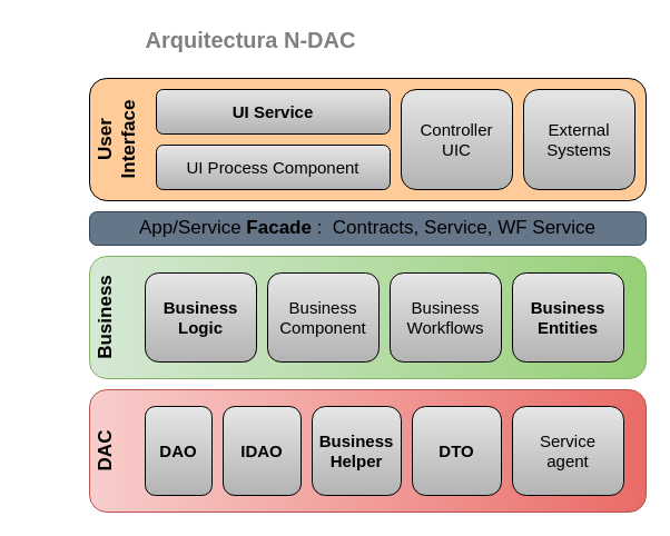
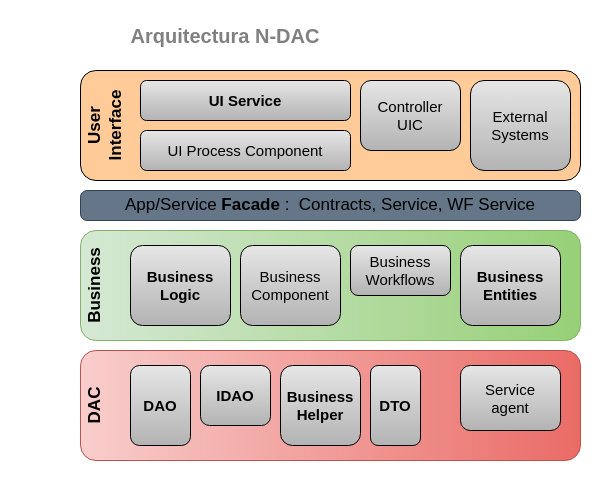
  <mxCell id="0" />
  <mxCell id="1" parent="0" />
  <mxCell id="2" value="Arquitectura N-DAC" style="text;html=1;strokeColor=none;fillColor=none;align=center;verticalAlign=middle;whiteSpace=wrap;rounded=0;fontSize=20;fontColor=#808080;fontStyle=1" parent="1" vertex="1"><mxGeometry x="120" y="20" width="210" height="30" as="geometry" /></mxCell>
  <mxCell id="3" value="" style="rounded=1;whiteSpace=wrap;html=1;fillColor=#FFCC99;glass=0;shadow=0;gradientColor=none;arcSize=14;" parent="1" vertex="1"><mxGeometry x="80" y="70" width="500" height="110" as="geometry" /></mxCell>
  <mxCell id="4" value="UI Service" style="rounded=1;whiteSpace=wrap;html=1;shadow=0;glass=0;sketch=0;fontSize=15;fontColor=#000000;fillColor=#E6E6E6;gradientColor=#B3B3B3;labelBackgroundColor=none;fontStyle=1" parent="1" vertex="1"><mxGeometry x="140" y="80" width="210" height="40" as="geometry" /></mxCell>
  <mxCell id="5" value="UI Process Component" style="rounded=1;whiteSpace=wrap;html=1;shadow=0;glass=0;sketch=0;fontSize=15;fontColor=#000000;fillColor=#E6E6E6;gradientColor=#B3B3B3;labelBackgroundColor=none;fontStyle=0" parent="1" vertex="1"><mxGeometry x="140" y="130" width="210" height="40" as="geometry" /></mxCell>
- <mxCell id="6" value="Controller&lt;br&gt;UIC" style="rounded=1;whiteSpace=wrap;html=1;shadow=0;glass=0;sketch=0;fontSize=15;fontColor=#000000;fillColor=#E6E6E6;gradientColor=#B3B3B3;labelBackgroundColor=none;fontStyle=0" parent="1" vertex="1"><mxGeometry x="360" y="80" width="100" height="90" as="geometry" /></mxCell>
+ <mxCell id="6" value="Controller&lt;br&gt;UIC" style="rounded=1;whiteSpace=wrap;html=1;shadow=0;glass=0;sketch=0;fontSize=15;fontColor=#000000;fillColor=#E6E6E6;gradientColor=#B3B3B3;labelBackgroundColor=none;fontStyle=0" parent="1" vertex="1"><mxGeometry x="360" y="80" width="100" height="70" as="geometry" /></mxCell>
  <mxCell id="7" value="External&lt;br&gt;Systems" style="rounded=1;whiteSpace=wrap;html=1;shadow=0;glass=0;sketch=0;fontSize=15;fontColor=#000000;fillColor=#E6E6E6;gradientColor=#B3B3B3;labelBackgroundColor=none;fontStyle=0" parent="1" vertex="1"><mxGeometry x="470" y="80" width="100" height="90" as="geometry" /></mxCell>
  <mxCell id="8" value="User &lt;br style=&quot;font-size: 17px;&quot;&gt;Interface" style="text;html=1;strokeColor=none;fillColor=none;align=center;verticalAlign=middle;whiteSpace=wrap;rounded=0;fontSize=17;fontColor=#000000;fontStyle=1;rotation=-90;" parent="1" vertex="1"><mxGeometry x="30" y="110" width="150" height="30" as="geometry" /></mxCell>
  <mxCell id="9" value="App/Service &lt;b style=&quot;font-size: 17px;&quot;&gt;Facade&lt;/b&gt;&amp;nbsp;:&amp;nbsp; Contracts, Service, WF Service" style="rounded=1;whiteSpace=wrap;html=1;fillColor=#647687;glass=0;shadow=0;arcSize=22;fontColor=#000000;strokeColor=#314354;fontSize=17;" parent="1" vertex="1"><mxGeometry x="80" y="190" width="500" height="30" as="geometry" /></mxCell>
  <mxCell id="10" value="" style="rounded=1;whiteSpace=wrap;html=1;fillColor=#d5e8d4;glass=0;shadow=0;arcSize=14;strokeColor=#82b366;gradientColor=#97d077;gradientDirection=east;" parent="1" vertex="1"><mxGeometry x="80" y="230" width="500" height="110" as="geometry" /></mxCell>
  <mxCell id="11" value="Business&lt;br&gt;Entities" style="rounded=1;whiteSpace=wrap;html=1;shadow=0;glass=0;sketch=0;fontSize=15;fontColor=#000000;fillColor=#E6E6E6;gradientColor=#B3B3B3;labelBackgroundColor=none;fontStyle=1" parent="1" vertex="1"><mxGeometry x="460" y="245" width="100" height="80" as="geometry" /></mxCell>
- <mxCell id="12" value="Business&lt;br&gt;Workflows" style="rounded=1;whiteSpace=wrap;html=1;shadow=0;glass=0;sketch=0;fontSize=15;fontColor=#000000;fillColor=#E6E6E6;gradientColor=#B3B3B3;labelBackgroundColor=none;fontStyle=0" parent="1" vertex="1"><mxGeometry x="350" y="245" width="100" height="80" as="geometry" /></mxCell>
+ <mxCell id="12" value="Business&lt;br&gt;Workflows" style="rounded=1;whiteSpace=wrap;html=1;shadow=0;glass=0;sketch=0;fontSize=15;fontColor=#000000;fillColor=#E6E6E6;gradientColor=#B3B3B3;labelBackgroundColor=none;fontStyle=0" parent="1" vertex="1"><mxGeometry x="350" y="245" width="100" height="50" as="geometry" /></mxCell>
  <mxCell id="13" value="Business&lt;br&gt;Component" style="rounded=1;whiteSpace=wrap;html=1;shadow=0;glass=0;sketch=0;fontSize=15;fontColor=#000000;fillColor=#E6E6E6;gradientColor=#B3B3B3;labelBackgroundColor=none;fontStyle=0" parent="1" vertex="1"><mxGeometry x="240" y="245" width="100" height="80" as="geometry" /></mxCell>
  <mxCell id="14" value="Business&lt;br&gt;Logic" style="rounded=1;whiteSpace=wrap;html=1;shadow=0;glass=0;sketch=0;fontSize=15;fontColor=#000000;fillColor=#E6E6E6;gradientColor=#B3B3B3;labelBackgroundColor=none;fontStyle=1" parent="1" vertex="1"><mxGeometry x="130" y="245" width="100" height="80" as="geometry" /></mxCell>
  <mxCell id="15" value="Business" style="text;html=1;strokeColor=none;fillColor=none;align=center;verticalAlign=middle;whiteSpace=wrap;rounded=0;fontSize=17;fontColor=#000000;fontStyle=1;rotation=-90;" parent="1" vertex="1"><mxGeometry x="20" y="270" width="150" height="30" as="geometry" /></mxCell>
  <mxCell id="16" value="" style="rounded=1;whiteSpace=wrap;html=1;fillColor=#f8cecc;glass=0;shadow=0;arcSize=14;strokeColor=#b85450;gradientColor=#ea6b66;gradientDirection=east;" parent="1" vertex="1"><mxGeometry x="80" y="350" width="500" height="110" as="geometry" /></mxCell>
- <mxCell id="17" value="Service&lt;br&gt;agent" style="rounded=1;whiteSpace=wrap;html=1;shadow=0;glass=0;sketch=0;fontSize=15;fontColor=#000000;fillColor=#E6E6E6;gradientColor=#B3B3B3;labelBackgroundColor=none;fontStyle=0" parent="1" vertex="1"><mxGeometry x="460" y="365" width="100" height="80" as="geometry" /></mxCell>
+ <mxCell id="17" value="Service&lt;br&gt;agent" style="rounded=1;whiteSpace=wrap;html=1;shadow=0;glass=0;sketch=0;fontSize=15;fontColor=#000000;fillColor=#E6E6E6;gradientColor=#B3B3B3;labelBackgroundColor=none;fontStyle=0" parent="1" vertex="1"><mxGeometry x="460" y="365" width="100" height="65" as="geometry" /></mxCell>
  <mxCell id="18" value="DAO" style="rounded=1;whiteSpace=wrap;html=1;shadow=0;glass=0;sketch=0;fontSize=15;fontColor=#000000;fillColor=#E6E6E6;gradientColor=#B3B3B3;labelBackgroundColor=none;fontStyle=1" parent="1" vertex="1"><mxGeometry x="130" y="365" width="60" height="80" as="geometry" /></mxCell>
- <mxCell id="19" value="IDAO" style="rounded=1;whiteSpace=wrap;html=1;shadow=0;glass=0;sketch=0;fontSize=15;fontColor=#000000;fillColor=#E6E6E6;gradientColor=#B3B3B3;labelBackgroundColor=none;fontStyle=1" parent="1" vertex="1"><mxGeometry x="200" y="365" width="70" height="80" as="geometry" /></mxCell>
+ <mxCell id="19" value="IDAO" style="rounded=1;whiteSpace=wrap;html=1;shadow=0;glass=0;sketch=0;fontSize=15;fontColor=#000000;fillColor=#E6E6E6;gradientColor=#B3B3B3;labelBackgroundColor=none;fontStyle=1" parent="1" vertex="1"><mxGeometry x="200" y="365" width="70" height="60" as="geometry" /></mxCell>
  <mxCell id="20" value="Business&lt;br&gt;Helper" style="rounded=1;whiteSpace=wrap;html=1;shadow=0;glass=0;sketch=0;fontSize=15;fontColor=#000000;fillColor=#E6E6E6;gradientColor=#B3B3B3;labelBackgroundColor=none;fontStyle=1" parent="1" vertex="1"><mxGeometry x="280" y="365" width="80" height="80" as="geometry" /></mxCell>
- <mxCell id="21" value="DTO" style="rounded=1;whiteSpace=wrap;html=1;shadow=0;glass=0;sketch=0;fontSize=15;fontColor=#000000;fillColor=#E6E6E6;gradientColor=#B3B3B3;labelBackgroundColor=none;fontStyle=1" parent="1" vertex="1"><mxGeometry x="370" y="365" width="80" height="80" as="geometry" /></mxCell>
+ <mxCell id="21" value="DTO" style="rounded=1;whiteSpace=wrap;html=1;shadow=0;glass=0;sketch=0;fontSize=15;fontColor=#000000;fillColor=#E6E6E6;gradientColor=#B3B3B3;labelBackgroundColor=none;fontStyle=1" parent="1" vertex="1"><mxGeometry x="370" y="365" width="50" height="80" as="geometry" /></mxCell>
  <mxCell id="22" value="DAC" style="text;html=1;strokeColor=none;fillColor=none;align=center;verticalAlign=middle;whiteSpace=wrap;rounded=0;fontSize=17;fontColor=#000000;fontStyle=1;rotation=-90;" parent="1" vertex="1"><mxGeometry x="20" y="390" width="150" height="30" as="geometry" /></mxCell>
